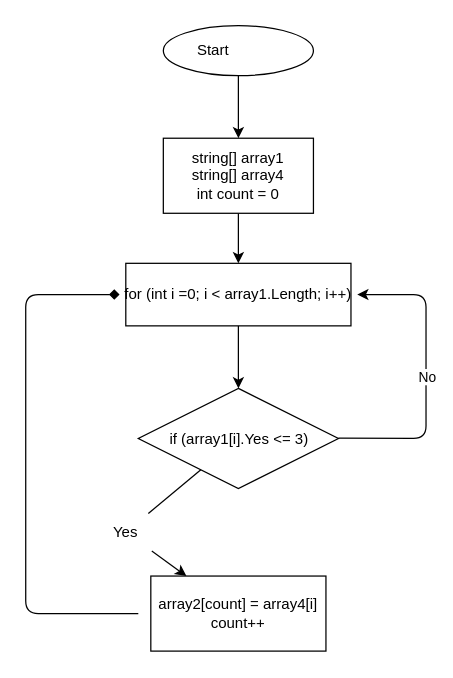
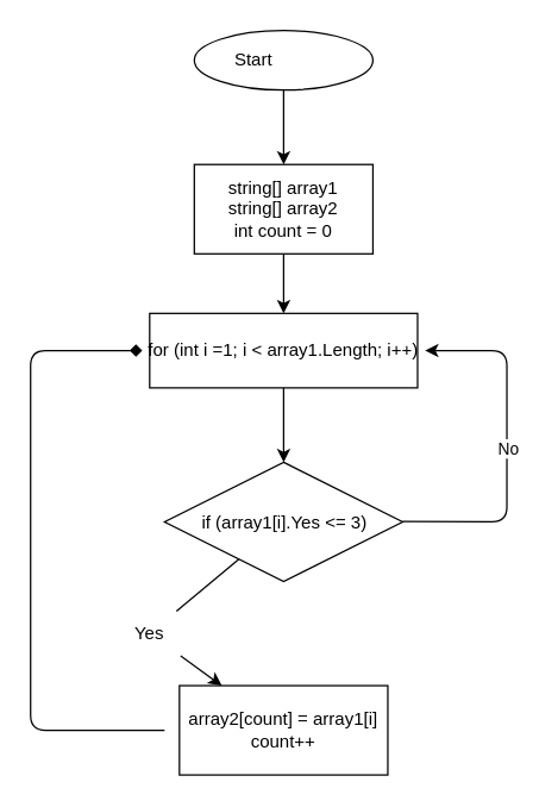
  <mxCell id="0" />
  <mxCell id="1" parent="0" />
  <mxCell id="2" style="edgeStyle=none;html=1;" edge="1" parent="1" source="3" target="6"><mxGeometry relative="1" as="geometry" /></mxCell>
  <mxCell id="3" value="" style="ellipse;whiteSpace=wrap;html=1;" vertex="1" parent="1"><mxGeometry x="130" y="20" width="120" height="40" as="geometry" /></mxCell>
  <mxCell id="4" value="Start" style="text;html=1;strokeColor=none;fillColor=none;align=center;verticalAlign=middle;whiteSpace=wrap;rounded=0;" vertex="1" parent="1"><mxGeometry x="140" y="25" width="60" height="30" as="geometry" /></mxCell>
  <mxCell id="5" style="edgeStyle=none;html=1;" edge="1" parent="1" source="6" target="9"><mxGeometry relative="1" as="geometry" /></mxCell>
  <mxCell id="6" value="" style="rounded=0;whiteSpace=wrap;html=1;" vertex="1" parent="1"><mxGeometry x="130" y="110" width="120" height="60" as="geometry" /></mxCell>
- <mxCell id="7" value="string[] array1&lt;br&gt;string[] array4&lt;br&gt;int count = 0" style="text;html=1;strokeColor=none;fillColor=none;align=center;verticalAlign=middle;whiteSpace=wrap;rounded=0;" vertex="1" parent="1"><mxGeometry x="150" y="125" width="80" height="30" as="geometry" /></mxCell>
+ <mxCell id="7" value="string[] array1&lt;br&gt;string[] array2&lt;br&gt;int count = 0" style="text;html=1;strokeColor=none;fillColor=none;align=center;verticalAlign=middle;whiteSpace=wrap;rounded=0;" vertex="1" parent="1"><mxGeometry x="150" y="125" width="80" height="30" as="geometry" /></mxCell>
  <mxCell id="8" style="edgeStyle=none;html=1;" edge="1" parent="1" source="9" target="12"><mxGeometry relative="1" as="geometry" /></mxCell>
  <mxCell id="9" value="" style="rounded=0;whiteSpace=wrap;html=1;" vertex="1" parent="1"><mxGeometry x="100" y="210" width="180" height="50" as="geometry" /></mxCell>
- <mxCell id="10" value="for (int i =0; i &amp;lt; array1.Length; i++)" style="text;html=1;strokeColor=none;fillColor=none;align=center;verticalAlign=middle;whiteSpace=wrap;rounded=0;" vertex="1" parent="1"><mxGeometry x="95" y="227.5" width="190" height="15" as="geometry" /></mxCell>
+ <mxCell id="10" value="for (int i =1; i &amp;lt; array1.Length; i++)" style="text;html=1;strokeColor=none;fillColor=none;align=center;verticalAlign=middle;whiteSpace=wrap;rounded=0;" vertex="1" parent="1"><mxGeometry x="95" y="227.5" width="190" height="15" as="geometry" /></mxCell>
  <mxCell id="11" value="" style="edgeStyle=none;html=1;startArrow=none;" edge="1" parent="1" source="17" target="14"><mxGeometry relative="1" as="geometry" /></mxCell>
  <mxCell id="12" value="" style="rhombus;whiteSpace=wrap;html=1;" vertex="1" parent="1"><mxGeometry x="110" y="310" width="160" height="80" as="geometry" /></mxCell>
  <mxCell id="13" value="if (array1[i].Yes &amp;lt;= 3)&amp;nbsp;" style="text;html=1;strokeColor=none;fillColor=none;align=center;verticalAlign=middle;whiteSpace=wrap;rounded=0;" vertex="1" parent="1"><mxGeometry x="125" y="332.5" width="135" height="37.5" as="geometry" /></mxCell>
  <mxCell id="14" value="" style="whiteSpace=wrap;html=1;" vertex="1" parent="1"><mxGeometry x="120" y="460" width="140" height="60" as="geometry" /></mxCell>
  <mxCell id="15" style="edgeStyle=none;html=1;entryX=0;entryY=0.5;entryDx=0;entryDy=0;endArrow=diamond;" edge="1" parent="1" source="16" target="10"><mxGeometry relative="1" as="geometry"><Array as="points"><mxPoint x="20" y="490" /><mxPoint x="20" y="360" /><mxPoint x="20" y="235" /></Array></mxGeometry></mxCell>
- <mxCell id="16" value="array2[count] = array4[i]&lt;br&gt;count++" style="text;html=1;strokeColor=none;fillColor=none;align=center;verticalAlign=middle;whiteSpace=wrap;rounded=0;" vertex="1" parent="1"><mxGeometry x="110" y="467.5" width="160" height="45" as="geometry" /></mxCell>
+ <mxCell id="16" value="array2[count] = array1[i]&lt;br&gt;count++" style="text;html=1;strokeColor=none;fillColor=none;align=center;verticalAlign=middle;whiteSpace=wrap;rounded=0;" vertex="1" parent="1"><mxGeometry x="110" y="467.5" width="160" height="45" as="geometry" /></mxCell>
  <mxCell id="17" value="Yes" style="text;html=1;strokeColor=none;fillColor=none;align=center;verticalAlign=middle;whiteSpace=wrap;rounded=0;" vertex="1" parent="1"><mxGeometry x="70" y="410" width="60" height="30" as="geometry" /></mxCell>
  <mxCell id="18" value="" style="edgeStyle=none;html=1;endArrow=none;" edge="1" parent="1" source="12" target="17"><mxGeometry relative="1" as="geometry"><mxPoint x="190" y="390" as="sourcePoint" /><mxPoint x="190" y="460" as="targetPoint" /></mxGeometry></mxCell>
  <mxCell id="19" value="" style="endArrow=classic;html=1;" edge="1" parent="1" target="10"><mxGeometry relative="1" as="geometry"><mxPoint x="270" y="349.72" as="sourcePoint" /><mxPoint x="370" y="349.72" as="targetPoint" /><Array as="points"><mxPoint x="340" y="350" /><mxPoint x="340" y="235" /></Array></mxGeometry></mxCell>
  <mxCell id="20" value="No" style="edgeLabel;resizable=0;html=1;align=center;verticalAlign=middle;" connectable="0" vertex="1" parent="19"><mxGeometry relative="1" as="geometry" /></mxCell>
